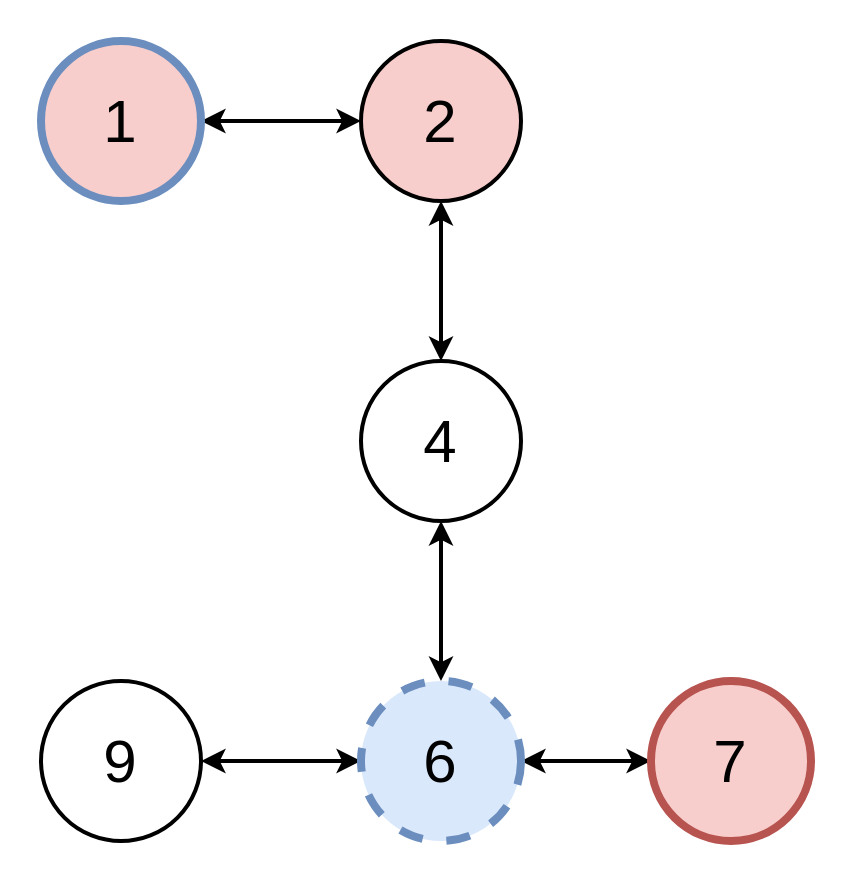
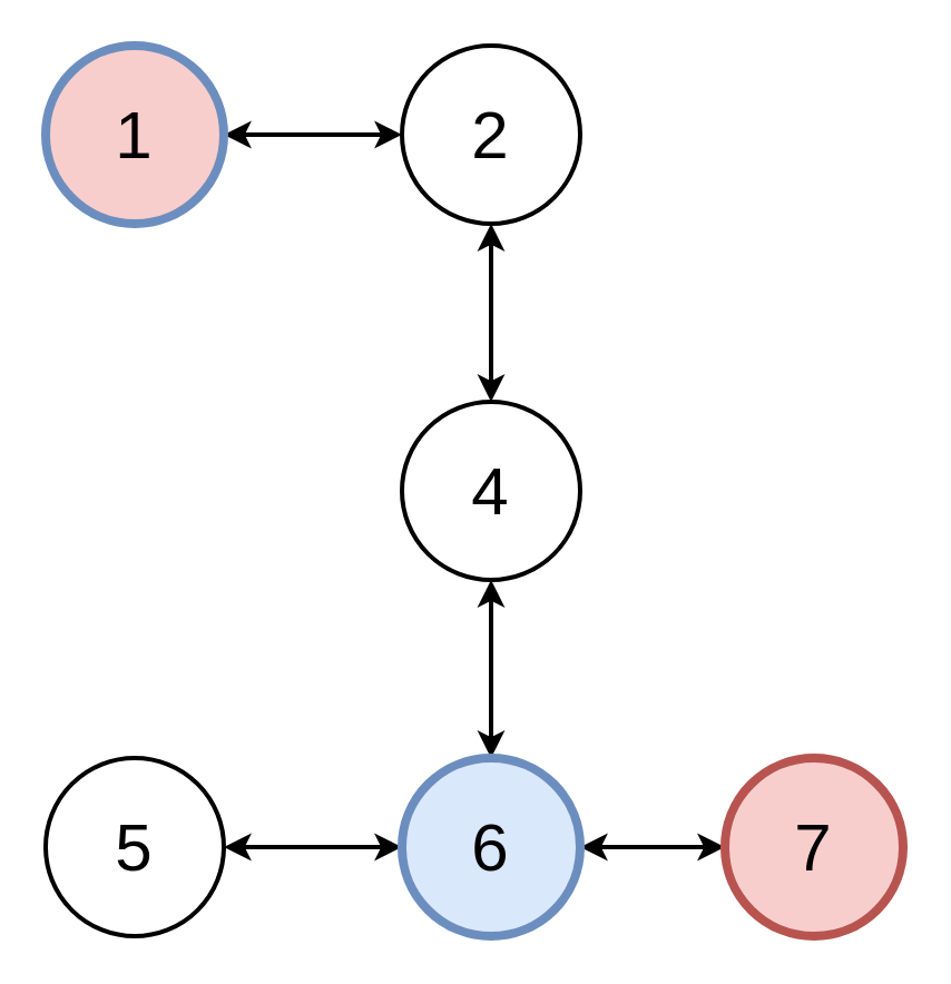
  <mxCell id="0" />
  <mxCell id="1" parent="0" />
  <mxCell id="2" style="edgeStyle=orthogonalEdgeStyle;rounded=0;orthogonalLoop=1;jettySize=auto;html=1;exitX=1;exitY=0.5;exitDx=0;exitDy=0;entryX=0;entryY=0.5;entryDx=0;entryDy=0;strokeWidth=2;fontSize=30;startArrow=classic;startFill=1;" parent="1" source="3" target="5" edge="1"><mxGeometry relative="1" as="geometry" /></mxCell>
  <mxCell id="3" value="1" style="ellipse;whiteSpace=wrap;html=1;aspect=fixed;strokeWidth=4;fillColor=#f8cecc;strokeColor=#6C8EBF;fontSize=30;" parent="1" vertex="1"><mxGeometry x="20" y="20" width="80" height="80" as="geometry" /></mxCell>
  <mxCell id="4" style="edgeStyle=orthogonalEdgeStyle;rounded=0;orthogonalLoop=1;jettySize=auto;html=1;exitX=0.5;exitY=1;exitDx=0;exitDy=0;entryX=0.5;entryY=0;entryDx=0;entryDy=0;strokeWidth=2;fontSize=30;startArrow=classic;startFill=1;" parent="1" source="5" target="7" edge="1"><mxGeometry relative="1" as="geometry" /></mxCell>
- <mxCell id="5" value="2" style="ellipse;whiteSpace=wrap;html=1;aspect=fixed;strokeWidth=2;fontSize=30;fillColor=#f8cecc;" parent="1" vertex="1"><mxGeometry x="180" y="20" width="80" height="80" as="geometry" /></mxCell>
+ <mxCell id="5" value="2" style="ellipse;whiteSpace=wrap;html=1;aspect=fixed;strokeWidth=2;fontSize=30;" parent="1" vertex="1"><mxGeometry x="180" y="20" width="80" height="80" as="geometry" /></mxCell>
  <mxCell id="6" style="edgeStyle=orthogonalEdgeStyle;rounded=0;orthogonalLoop=1;jettySize=auto;html=1;exitX=0.5;exitY=1;exitDx=0;exitDy=0;entryX=0.5;entryY=0;entryDx=0;entryDy=0;strokeWidth=2;fontSize=30;startArrow=classic;startFill=1;" parent="1" source="7" target="11" edge="1"><mxGeometry relative="1" as="geometry" /></mxCell>
  <mxCell id="7" value="4" style="ellipse;whiteSpace=wrap;html=1;aspect=fixed;strokeWidth=2;fontSize=30;" parent="1" vertex="1"><mxGeometry x="180" y="180" width="80" height="80" as="geometry" /></mxCell>
  <mxCell id="8" style="edgeStyle=orthogonalEdgeStyle;rounded=0;orthogonalLoop=1;jettySize=auto;html=1;exitX=1;exitY=0.5;exitDx=0;exitDy=0;entryX=0;entryY=0.5;entryDx=0;entryDy=0;strokeWidth=2;fontSize=30;startArrow=classic;startFill=1;" parent="1" source="9" target="11" edge="1"><mxGeometry relative="1" as="geometry" /></mxCell>
- <mxCell id="9" value="9" style="ellipse;whiteSpace=wrap;html=1;aspect=fixed;strokeWidth=2;fontSize=30;" parent="1" vertex="1"><mxGeometry x="20" y="340" width="80" height="80" as="geometry" /></mxCell>
+ <mxCell id="9" value="5" style="ellipse;whiteSpace=wrap;html=1;aspect=fixed;strokeWidth=2;fontSize=30;" parent="1" vertex="1"><mxGeometry x="20" y="340" width="80" height="80" as="geometry" /></mxCell>
  <mxCell id="10" style="edgeStyle=orthogonalEdgeStyle;rounded=0;orthogonalLoop=1;jettySize=auto;html=1;exitX=1;exitY=0.5;exitDx=0;exitDy=0;entryX=0;entryY=0.5;entryDx=0;entryDy=0;strokeWidth=2;fontSize=30;startArrow=classic;startFill=1;" parent="1" source="11" target="12" edge="1"><mxGeometry relative="1" as="geometry" /></mxCell>
- <mxCell id="11" value="6" style="ellipse;whiteSpace=wrap;html=1;aspect=fixed;strokeWidth=4;fillColor=#dae8fc;strokeColor=#6c8ebf;fontSize=30;dashed=1;" parent="1" vertex="1"><mxGeometry x="180" y="340" width="80" height="80" as="geometry" /></mxCell>
+ <mxCell id="11" value="6" style="ellipse;whiteSpace=wrap;html=1;aspect=fixed;strokeWidth=4;fillColor=#dae8fc;strokeColor=#6c8ebf;fontSize=30;" parent="1" vertex="1"><mxGeometry x="180" y="340" width="80" height="80" as="geometry" /></mxCell>
  <mxCell id="12" value="7" style="ellipse;whiteSpace=wrap;html=1;aspect=fixed;strokeWidth=4;fontSize=30;fillColor=#f8cecc;strokeColor=#b85450;" parent="1" vertex="1"><mxGeometry x="325" y="340" width="80" height="80" as="geometry" /></mxCell>
